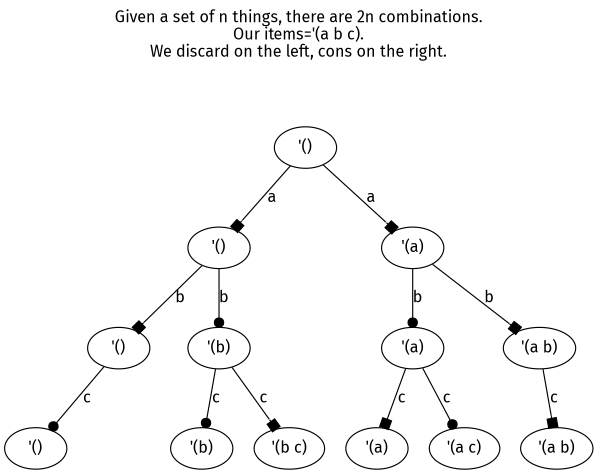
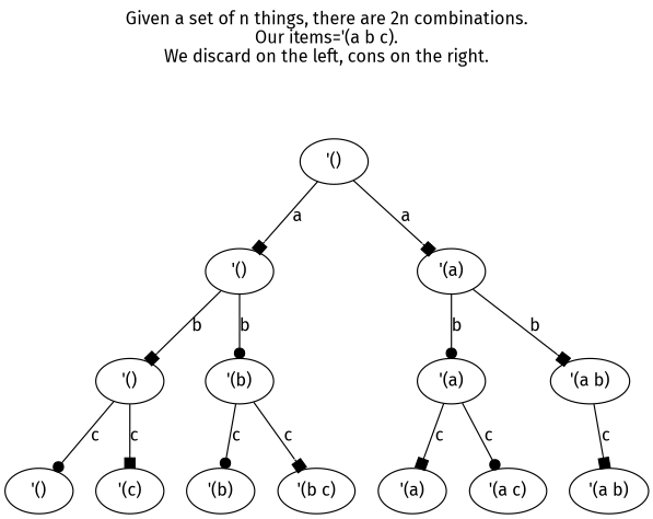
  digraph {
    fontname="Fira Sans"
    label="Given a set of n things, there are 2n combinations.\nOur items='(a b c).\nWe discard on the left, cons on the right."
    labelloc=top
    node [fontname="Fira Sans"]
    edge [arrowhead=box fontname="Fira Sans"]
    n1 [label="'()"]
    n2 [label="'()"]
    n3 [label="'(a)"]
    n4 [label="'()"]
    n5 [label="'(b)"]
    n6 [label="'(a)"]
    n7 [label="'(a b)"]
    n8 [label="'()"]
+   n9 [label="'(c)"]
    n10 [label="'(b)"]
    n11 [label="'(b c)"]
    n12 [label="'(a)"]
    n13 [label="'(a c)"]
    n14 [label="'(a b)"]
    n1 -> n2 [label=a]
    n1 -> n3 [label=a]
    n2 -> n4 [label=b]
    n2 -> n5 [arrowhead=dot label=b]
    n3 -> n6 [arrowhead=dot label=b]
    n3 -> n7 [label=b]
    n4 -> n8 [arrowhead=dot label=c]
+   n4 -> n9 [label=c]
    n5 -> n10 [arrowhead=dot label=c]
    n5 -> n11 [label=c]
    n6 -> n12 [label=c]
    n6 -> n13 [arrowhead=dot label=c]
    n7 -> n14 [label=c]
  }
